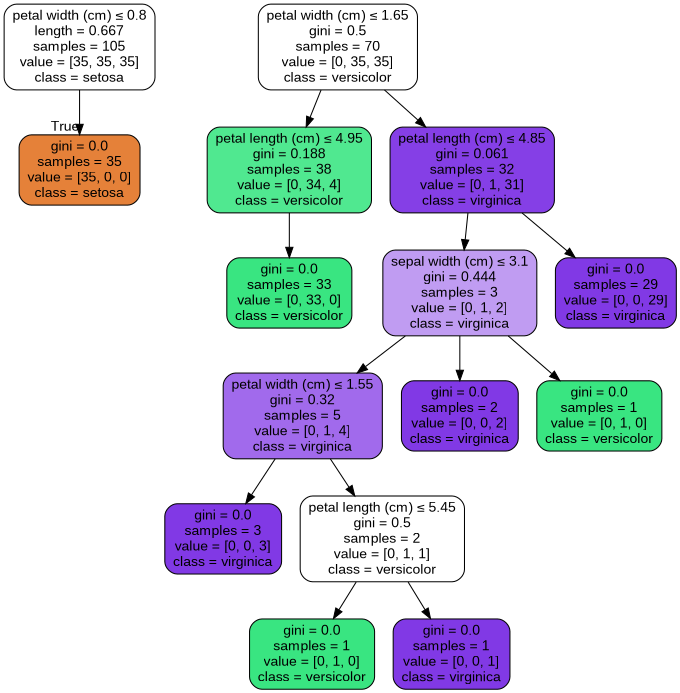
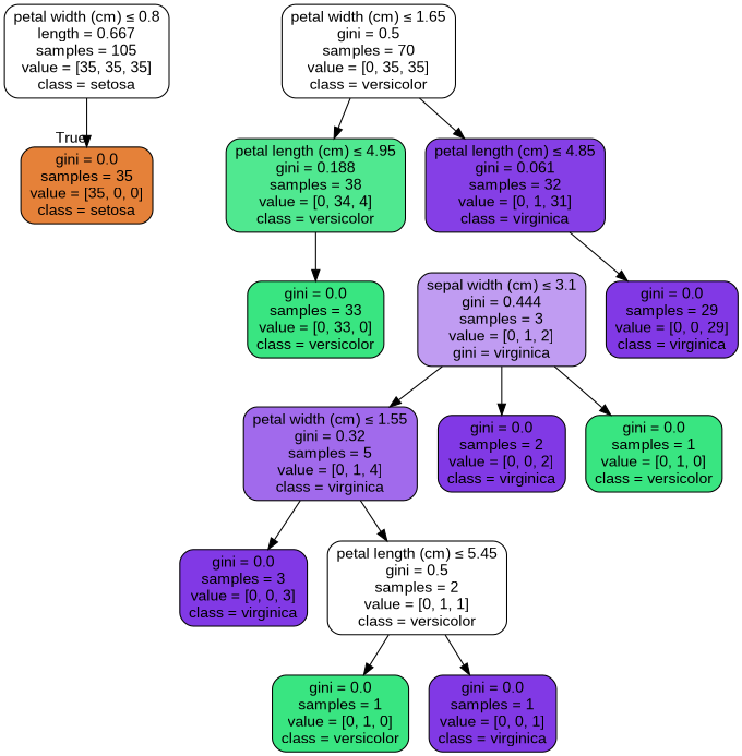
  digraph {
    fontname="Liberation Sans"
    node [color=black fillcolor="#8139e5ff" fontname="Liberation Sans" shape=box style="filled, rounded"]
    edge [fontname="Liberation Sans"]
    n1 [fillcolor="#e5813900" label=<petal width (cm) &le; 0.8<br/>length = 0.667<br/>samples = 105<br/>value = [35, 35, 35]<br/>class = setosa>]
    n2 [fillcolor="#e58139ff" label=<gini = 0.0<br/>samples = 35<br/>value = [35, 0, 0]<br/>class = setosa>]
    n3 [fillcolor="#39e58100" label=<petal width (cm) &le; 1.65<br/>gini = 0.5<br/>samples = 70<br/>value = [0, 35, 35]<br/>class = versicolor>]
    n4 [fillcolor="#39e581e1" label=<petal length (cm) &le; 4.95<br/>gini = 0.188<br/>samples = 38<br/>value = [0, 34, 4]<br/>class = versicolor>]
    n5 [fillcolor="#8139e5f7" label=<petal length (cm) &le; 4.85<br/>gini = 0.061<br/>samples = 32<br/>value = [0, 1, 31]<br/>class = virginica>]
    n6 [fillcolor="#39e581ff" label=<gini = 0.0<br/>samples = 33<br/>value = [0, 33, 0]<br/>class = versicolor>]
-   n7 [fillcolor="#8139e57f" label=<sepal width (cm) &le; 3.1<br/>gini = 0.444<br/>samples = 3<br/>value = [0, 1, 2]<br/>class = virginica>]
+   n7 [fillcolor="#8139e57f" label=<sepal width (cm) &le; 3.1<br/>gini = 0.444<br/>samples = 3<br/>value = [0, 1, 2]<br/>gini = virginica>]
    n8 [label=<gini = 0.0<br/>samples = 29<br/>value = [0, 0, 29]<br/>class = virginica>]
    n9 [fillcolor="#8139e5bf" label=<petal width (cm) &le; 1.55<br/>gini = 0.32<br/>samples = 5<br/>value = [0, 1, 4]<br/>class = virginica>]
    n10 [label=<gini = 0.0<br/>samples = 3<br/>value = [0, 0, 3]<br/>class = virginica>]
    n11 [fillcolor="#39e58100" label=<petal length (cm) &le; 5.45<br/>gini = 0.5<br/>samples = 2<br/>value = [0, 1, 1]<br/>class = versicolor>]
    n12 [fillcolor="#39e581ff" label=<gini = 0.0<br/>samples = 1<br/>value = [0, 1, 0]<br/>class = versicolor>]
    n13 [label=<gini = 0.0<br/>samples = 1<br/>value = [0, 0, 1]<br/>class = virginica>]
    n14 [label=<gini = 0.0<br/>samples = 2<br/>value = [0, 0, 2]<br/>class = virginica>]
    n15 [fillcolor="#39e581ff" label=<gini = 0.0<br/>samples = 1<br/>value = [0, 1, 0]<br/>class = versicolor>]
    n1 -> n2 [headlabel=True labelangle=45 labeldistance=2.5]
    n3 -> n4
    n3 -> n5
    n4 -> n6
-   n5 -> n7
    n5 -> n8
    n7 -> n9
    n7 -> n14
    n7 -> n15
    n9 -> n10
    n9 -> n11
    n11 -> n12
    n11 -> n13
  }
